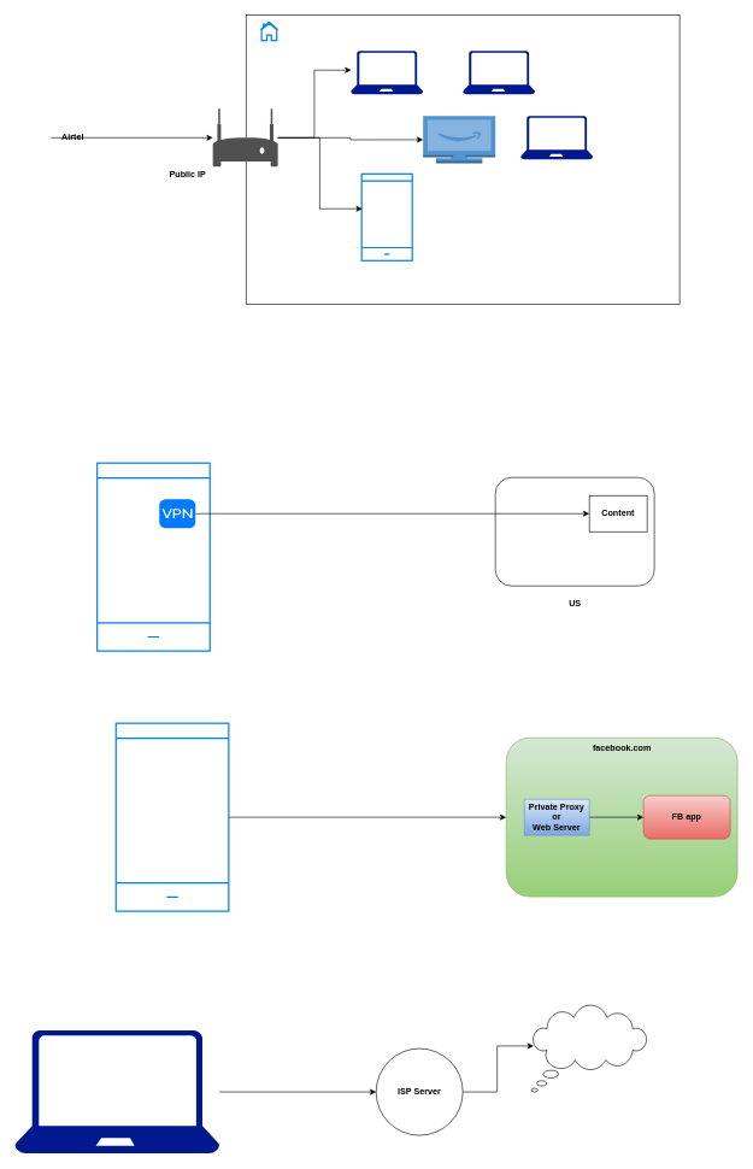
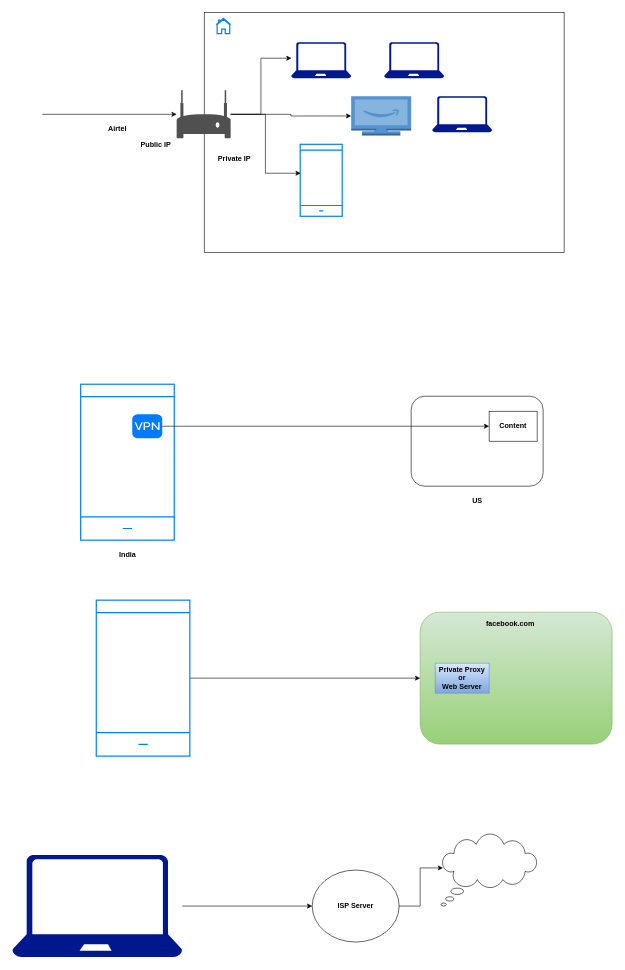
  <mxCell id="0" />
  <mxCell id="1" parent="0" />
  <mxCell id="2" value="" style="rounded=0;whiteSpace=wrap;html=1;" vertex="1" parent="1"><mxGeometry x="340" y="20" width="600" height="400" as="geometry" /></mxCell>
  <mxCell id="3" value="" style="html=1;verticalLabelPosition=bottom;align=center;labelBackgroundColor=#ffffff;verticalAlign=top;strokeWidth=2;strokeColor=#0080F0;shadow=0;dashed=0;shape=mxgraph.ios7.icons.home;" vertex="1" parent="1"><mxGeometry x="360" y="30" width="24" height="25.5" as="geometry" /></mxCell>
  <mxCell id="4" value="" style="sketch=0;pointerEvents=1;shadow=0;dashed=0;html=1;strokeColor=none;fillColor=#505050;labelPosition=center;verticalLabelPosition=bottom;verticalAlign=top;outlineConnect=0;align=center;shape=mxgraph.office.devices.modem;" vertex="1" parent="1"><mxGeometry x="294" y="150" width="90" height="80" as="geometry" /></mxCell>
  <mxCell id="5" value="" style="endArrow=classic;html=1;rounded=0;" edge="1" parent="1" target="4"><mxGeometry width="50" height="50" relative="1" as="geometry"><mxPoint x="70" y="190" as="sourcePoint" /><mxPoint x="560" y="190" as="targetPoint" /></mxGeometry></mxCell>
- <mxCell id="6" value="&lt;b&gt;Airtel&lt;/b&gt;" style="text;html=1;align=center;verticalAlign=middle;resizable=0;points=[];autosize=1;strokeColor=none;fillColor=none;" vertex="1" parent="1"><mxGeometry x="75" y="175" width="50" height="30" as="geometry" /></mxCell>
+ <mxCell id="6" value="&lt;b&gt;Airtel&lt;/b&gt;" style="text;html=1;align=center;verticalAlign=middle;resizable=0;points=[];autosize=1;strokeColor=none;fillColor=none;" vertex="1" parent="1"><mxGeometry x="170" y="200" width="50" height="30" as="geometry" /></mxCell>
  <mxCell id="7" value="" style="sketch=0;aspect=fixed;pointerEvents=1;shadow=0;dashed=0;html=1;strokeColor=none;labelPosition=center;verticalLabelPosition=bottom;verticalAlign=top;align=center;fillColor=#00188D;shape=mxgraph.azure.laptop" vertex="1" parent="1"><mxGeometry x="485" y="70" width="100" height="60" as="geometry" /></mxCell>
  <mxCell id="8" value="" style="sketch=0;aspect=fixed;pointerEvents=1;shadow=0;dashed=0;html=1;strokeColor=none;labelPosition=center;verticalLabelPosition=bottom;verticalAlign=top;align=center;fillColor=#00188D;shape=mxgraph.azure.laptop" vertex="1" parent="1"><mxGeometry x="640" y="70" width="100" height="60" as="geometry" /></mxCell>
  <mxCell id="9" value="" style="sketch=0;aspect=fixed;pointerEvents=1;shadow=0;dashed=0;html=1;strokeColor=none;labelPosition=center;verticalLabelPosition=bottom;verticalAlign=top;align=center;fillColor=#00188D;shape=mxgraph.azure.laptop" vertex="1" parent="1"><mxGeometry x="720" y="160" width="100" height="60" as="geometry" /></mxCell>
  <mxCell id="10" value="" style="html=1;verticalLabelPosition=bottom;align=center;labelBackgroundColor=#ffffff;verticalAlign=top;strokeWidth=2;strokeColor=#0080F0;shadow=0;dashed=0;shape=mxgraph.ios7.icons.smartphone;" vertex="1" parent="1"><mxGeometry x="500" y="240" width="70" height="120" as="geometry" /></mxCell>
  <mxCell id="11" style="edgeStyle=orthogonalEdgeStyle;rounded=0;orthogonalLoop=1;jettySize=auto;html=1;entryX=0.004;entryY=0.441;entryDx=0;entryDy=0;entryPerimeter=0;" edge="1" parent="1" source="4" target="7"><mxGeometry relative="1" as="geometry" /></mxCell>
  <mxCell id="12" style="edgeStyle=orthogonalEdgeStyle;rounded=0;orthogonalLoop=1;jettySize=auto;html=1;entryX=0.012;entryY=0.402;entryDx=0;entryDy=0;entryPerimeter=0;" edge="1" parent="1" source="4" target="10"><mxGeometry relative="1" as="geometry" /></mxCell>
  <mxCell id="13" value="" style="outlineConnect=0;dashed=0;verticalLabelPosition=bottom;verticalAlign=top;align=center;html=1;shape=mxgraph.aws3.fire_tv;fillColor=#5294CF;gradientColor=none;" vertex="1" parent="1"><mxGeometry x="585" y="160" width="100" height="65.5" as="geometry" /></mxCell>
  <mxCell id="14" style="edgeStyle=orthogonalEdgeStyle;rounded=0;orthogonalLoop=1;jettySize=auto;html=1;entryX=0;entryY=0.5;entryDx=0;entryDy=0;entryPerimeter=0;" edge="1" parent="1" source="4" target="13"><mxGeometry relative="1" as="geometry" /></mxCell>
  <mxCell id="15" value="&lt;b&gt;Public IP&lt;/b&gt;" style="text;html=1;align=center;verticalAlign=middle;resizable=0;points=[];autosize=1;strokeColor=none;fillColor=none;" vertex="1" parent="1"><mxGeometry x="224" y="225.5" width="70" height="30" as="geometry" /></mxCell>
+ <mxCell id="16" value="&lt;b&gt;Private IP&lt;/b&gt;" style="text;html=1;align=center;verticalAlign=middle;resizable=0;points=[];autosize=1;strokeColor=none;fillColor=none;" vertex="1" parent="1"><mxGeometry x="350" y="250" width="80" height="30" as="geometry" /></mxCell>
  <mxCell id="17" value="" style="html=1;verticalLabelPosition=bottom;align=center;labelBackgroundColor=#ffffff;verticalAlign=top;strokeWidth=2;strokeColor=#0080F0;shadow=0;dashed=0;shape=mxgraph.ios7.icons.smartphone;" vertex="1" parent="1"><mxGeometry x="134" y="640" width="156" height="260" as="geometry" /></mxCell>
  <mxCell id="18" value="" style="html=1;strokeWidth=1;shadow=0;dashed=0;shape=mxgraph.ios7.misc.vpn;fillColor=#007AFF;strokeColor=none;buttonText=;strokeColor2=#222222;fontColor=#222222;fontSize=8;verticalLabelPosition=bottom;verticalAlign=top;align=center;sketch=0;" vertex="1" parent="1"><mxGeometry x="220" y="690" width="50" height="40" as="geometry" /></mxCell>
  <mxCell id="19" value="" style="rounded=1;whiteSpace=wrap;html=1;" vertex="1" parent="1"><mxGeometry x="685" y="660" width="220" height="150" as="geometry" /></mxCell>
+ <mxCell id="20" value="&lt;b&gt;India&lt;/b&gt;" style="text;html=1;align=center;verticalAlign=middle;resizable=0;points=[];autosize=1;strokeColor=none;fillColor=none;" vertex="1" parent="1"><mxGeometry x="187" y="910" width="50" height="30" as="geometry" /></mxCell>
  <mxCell id="21" value="&lt;b&gt;US&lt;/b&gt;" style="text;html=1;align=center;verticalAlign=middle;resizable=0;points=[];autosize=1;strokeColor=none;fillColor=none;" vertex="1" parent="1"><mxGeometry x="775" y="820" width="40" height="30" as="geometry" /></mxCell>
  <mxCell id="22" value="&lt;b&gt;Content&lt;/b&gt;" style="whiteSpace=wrap;html=1;rounded=0;" vertex="1" parent="1"><mxGeometry x="815" y="685" width="80" height="50" as="geometry" /></mxCell>
  <mxCell id="23" value="" style="edgeStyle=orthogonalEdgeStyle;rounded=0;orthogonalLoop=1;jettySize=auto;html=1;entryX=0;entryY=0.5;entryDx=0;entryDy=0;" edge="1" parent="1" source="18" target="22"><mxGeometry relative="1" as="geometry"><mxPoint x="350" y="710" as="targetPoint" /></mxGeometry></mxCell>
  <mxCell id="24" style="edgeStyle=orthogonalEdgeStyle;rounded=0;orthogonalLoop=1;jettySize=auto;html=1;entryX=0;entryY=0.5;entryDx=0;entryDy=0;" edge="1" parent="1" source="25" target="26"><mxGeometry relative="1" as="geometry" /></mxCell>
  <mxCell id="25" value="" style="html=1;verticalLabelPosition=bottom;align=center;labelBackgroundColor=#ffffff;verticalAlign=top;strokeWidth=2;strokeColor=#0080F0;shadow=0;dashed=0;shape=mxgraph.ios7.icons.smartphone;" vertex="1" parent="1"><mxGeometry x="160" y="1000" width="156" height="260" as="geometry" /></mxCell>
  <mxCell id="26" value="" style="rounded=1;whiteSpace=wrap;html=1;fillColor=#d5e8d4;gradientColor=#97d077;strokeColor=#82b366;" vertex="1" parent="1"><mxGeometry x="700" y="1020" width="320" height="220" as="geometry" /></mxCell>
- <mxCell id="27" value="&lt;b&gt;facebook.com&lt;/b&gt;" style="text;html=1;align=center;verticalAlign=middle;resizable=0;points=[];autosize=1;strokeColor=none;fillColor=none;" vertex="1" parent="1"><mxGeometry x="810" y="1020" width="100" height="30" as="geometry" /></mxCell>
- <mxCell id="28" style="edgeStyle=orthogonalEdgeStyle;rounded=0;orthogonalLoop=1;jettySize=auto;html=1;" edge="1" parent="1" source="29" target="30"><mxGeometry relative="1" as="geometry" /></mxCell>
+ <mxCell id="27" value="&lt;b&gt;facebook.com&lt;/b&gt;" style="text;html=1;align=center;verticalAlign=middle;resizable=0;points=[];autosize=1;strokeColor=none;fillColor=none;" vertex="1" parent="1"><mxGeometry x="800" y="1025" width="100" height="30" as="geometry" /></mxCell>
  <mxCell id="29" value="&lt;b&gt;Private Proxy&lt;/b&gt;&lt;div&gt;&lt;b&gt;or&lt;/b&gt;&lt;/div&gt;&lt;div&gt;&lt;b&gt;Web Server&lt;/b&gt;&lt;/div&gt;" style="rounded=0;whiteSpace=wrap;html=1;fillColor=#dae8fc;gradientColor=#7ea6e0;strokeColor=#6c8ebf;" vertex="1" parent="1"><mxGeometry x="725" y="1105" width="90" height="50" as="geometry" /></mxCell>
- <mxCell id="30" value="&lt;b&gt;FB app&lt;/b&gt;" style="rounded=1;whiteSpace=wrap;html=1;fillColor=#f8cecc;gradientColor=#ea6b66;strokeColor=#b85450;" vertex="1" parent="1"><mxGeometry x="890" y="1100" width="120" height="60" as="geometry" /></mxCell>
  <mxCell id="31" style="edgeStyle=orthogonalEdgeStyle;rounded=0;orthogonalLoop=1;jettySize=auto;html=1;entryX=0;entryY=0.5;entryDx=0;entryDy=0;" edge="1" parent="1" source="32" target="33"><mxGeometry relative="1" as="geometry" /></mxCell>
  <mxCell id="32" value="" style="sketch=0;aspect=fixed;pointerEvents=1;shadow=0;dashed=0;html=1;strokeColor=none;labelPosition=center;verticalLabelPosition=bottom;verticalAlign=top;align=center;fillColor=#00188D;shape=mxgraph.azure.laptop" vertex="1" parent="1"><mxGeometry x="20" y="1425" width="283.33" height="170" as="geometry" /></mxCell>
- <mxCell id="33" value="&lt;b&gt;ISP Server&lt;/b&gt;" style="ellipse;whiteSpace=wrap;html=1;aspect=fixed;" vertex="1" parent="1"><mxGeometry x="520" y="1450" width="120" height="120" as="geometry" /></mxCell>
+ <mxCell id="33" value="&lt;b&gt;ISP Server&lt;/b&gt;" style="ellipse;whiteSpace=wrap;html=1;aspect=fixed;" vertex="1" parent="1"><mxGeometry x="520" y="1450" width="145" height="120" as="geometry" /></mxCell>
  <mxCell id="34" value="" style="whiteSpace=wrap;html=1;shape=mxgraph.basic.cloud_callout" vertex="1" parent="1"><mxGeometry x="735" y="1390" width="160" height="120" as="geometry" /></mxCell>
  <mxCell id="35" style="edgeStyle=orthogonalEdgeStyle;rounded=0;orthogonalLoop=1;jettySize=auto;html=1;entryX=0.019;entryY=0.47;entryDx=0;entryDy=0;entryPerimeter=0;" edge="1" parent="1" source="33" target="34"><mxGeometry relative="1" as="geometry" /></mxCell>
